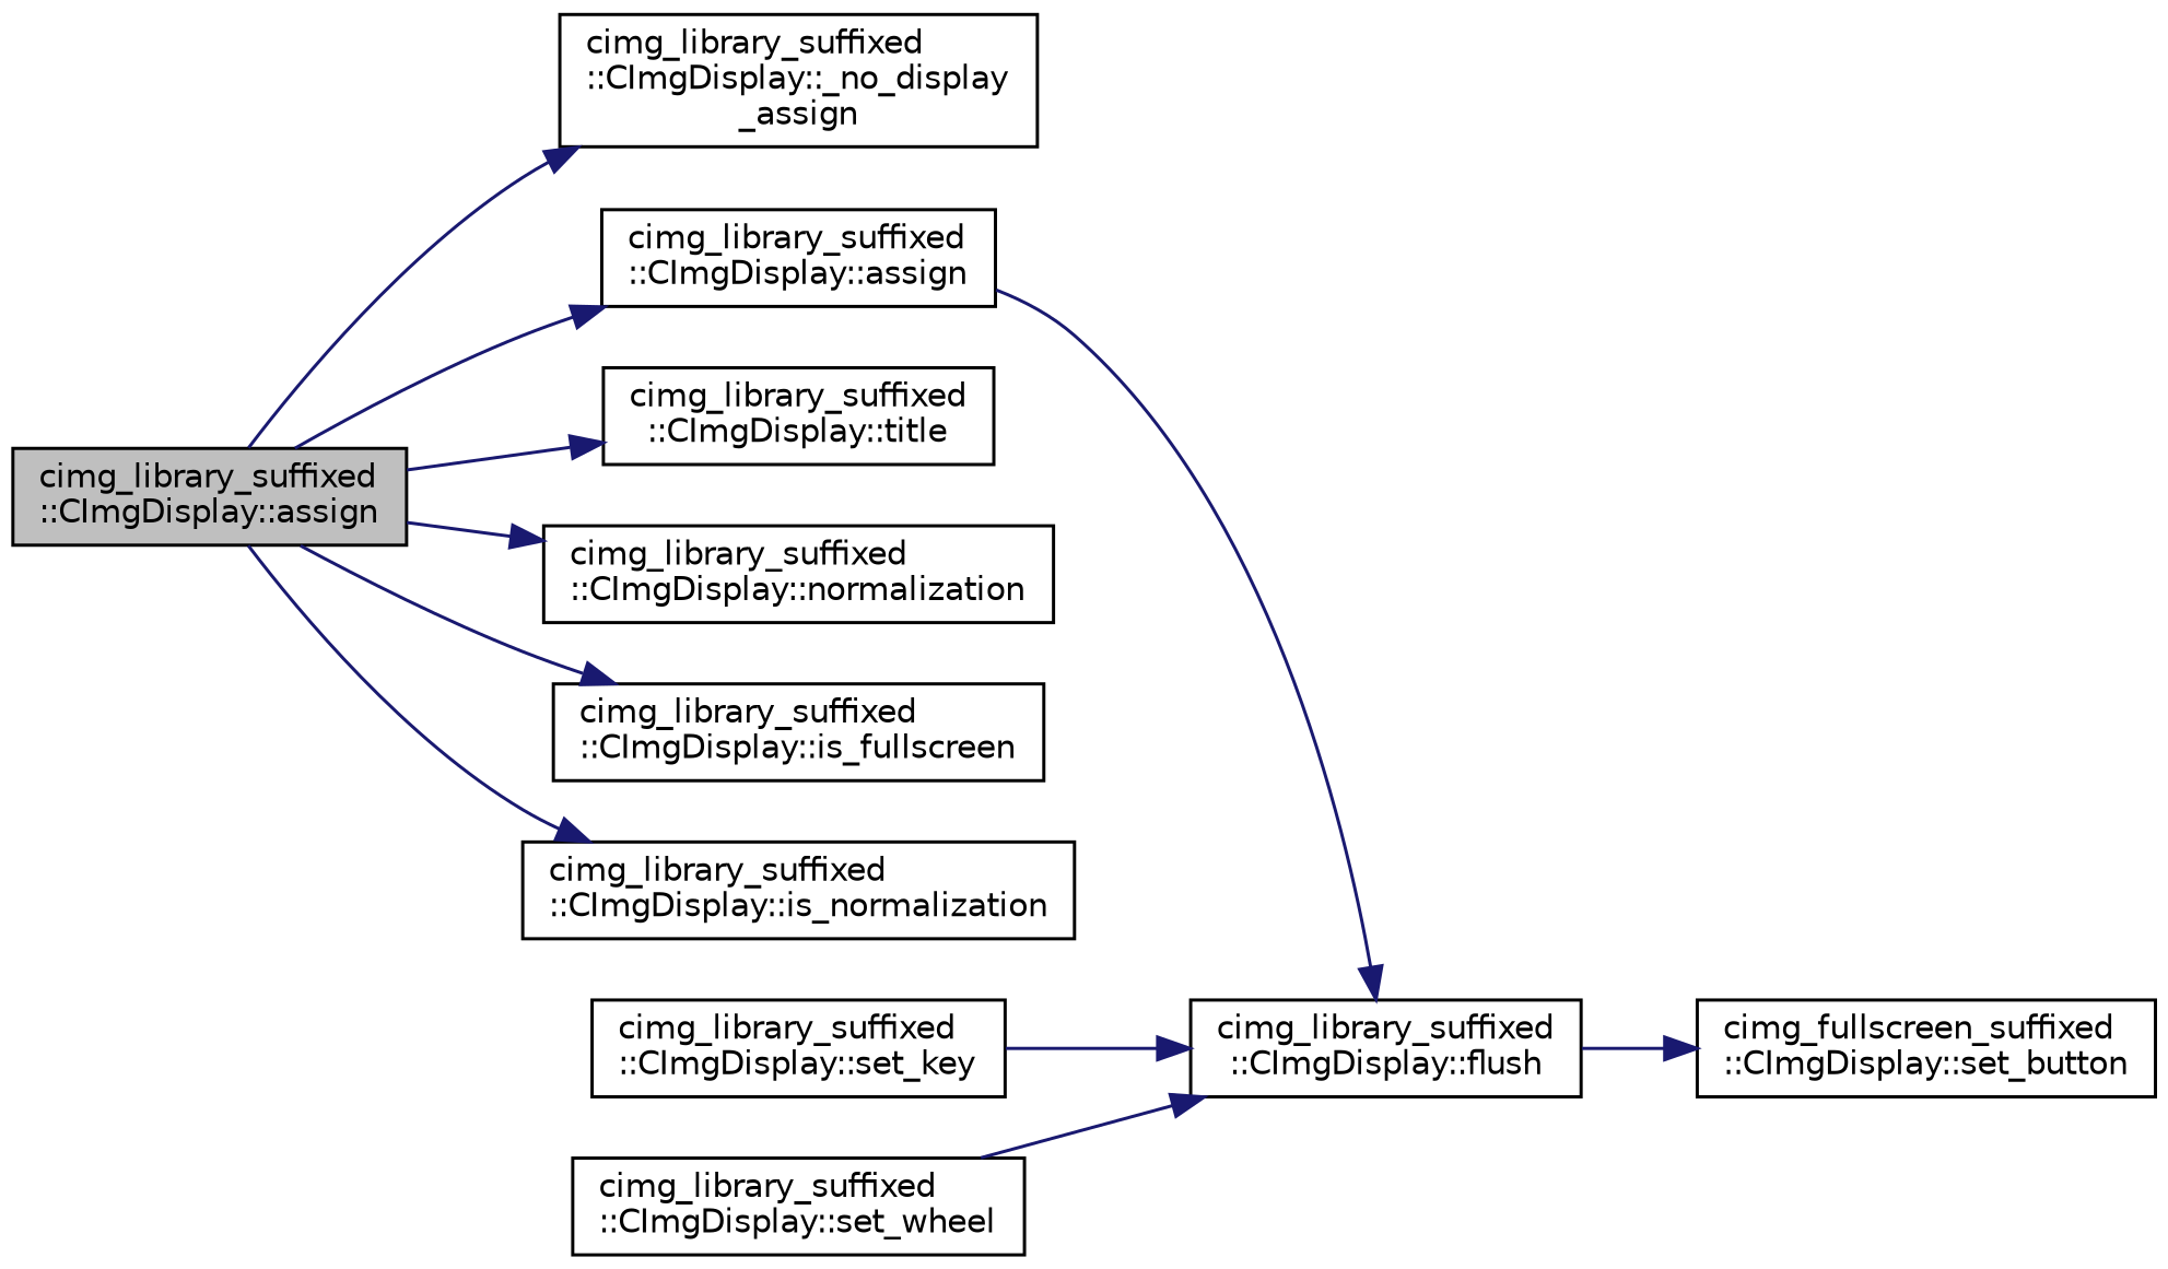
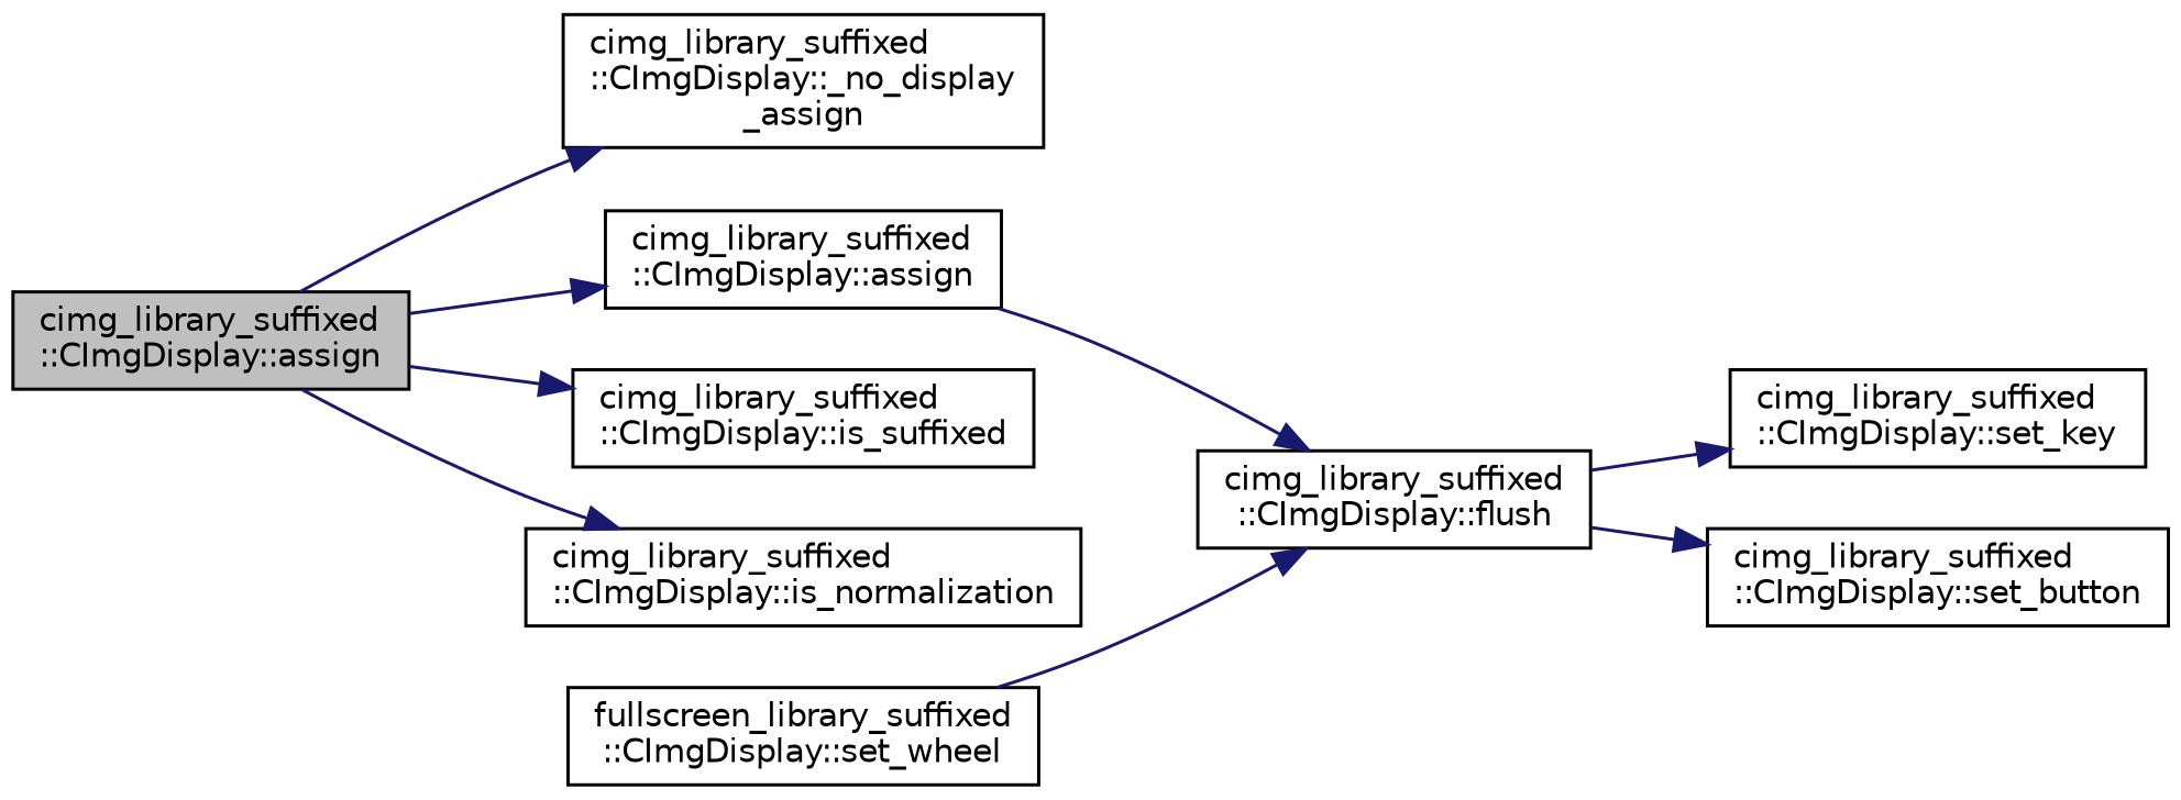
  digraph {
    rankdir=LR
    node [color=black fillcolor=white fontname=Helvetica fontsize=10 shape=record style=filled]
    edge [color=midnightblue fontname=Helvetica fontsize=10 labelfontname=Helvetica labelfontsize=10 style=solid]
    n1 [fillcolor=grey75 fontcolor=black height=0.2 label="cimg_library_suffixed\l::CImgDisplay::assign" width=0.4]
    n2 [height=0.2 label="cimg_library_suffixed\l::CImgDisplay::_no_display\l_assign" width=0.4]
    n3 [height=0.2 label="cimg_library_suffixed\l::CImgDisplay::assign" width=0.4]
-   n4 [height=0.2 label="cimg_library_suffixed\l::CImgDisplay::title" width=0.4]
-   n5 [height=0.2 label="cimg_library_suffixed\l::CImgDisplay::normalization" width=0.4]
-   n6 [height=0.2 label="cimg_library_suffixed\l::CImgDisplay::is_fullscreen" width=0.4]
+   n6 [height=0.2 label="cimg_library_suffixed\l::CImgDisplay::is_suffixed" width=0.4]
    n7 [height=0.2 label="cimg_library_suffixed\l::CImgDisplay::is_normalization" width=0.4]
    n8 [height=0.2 label="cimg_library_suffixed\l::CImgDisplay::flush" width=0.4]
    n9 [height=0.2 label="cimg_library_suffixed\l::CImgDisplay::set_key" width=0.4]
-   n10 [height=0.2 label="cimg_fullscreen_suffixed\l::CImgDisplay::set_button" width=0.4]
-   n11 [height=0.2 label="cimg_library_suffixed\l::CImgDisplay::set_wheel" width=0.4]
+   n10 [height=0.2 label="cimg_library_suffixed\l::CImgDisplay::set_button" width=0.4]
+   n11 [height=0.2 label="fullscreen_library_suffixed\l::CImgDisplay::set_wheel" width=0.4]
    n1 -> n2
    n1 -> n3
-   n1 -> n4
-   n1 -> n5
    n1 -> n6
    n1 -> n7
    n3 -> n8
-   n9 -> n8
+   n8 -> n9
    n8 -> n10
    n11 -> n8
  }
